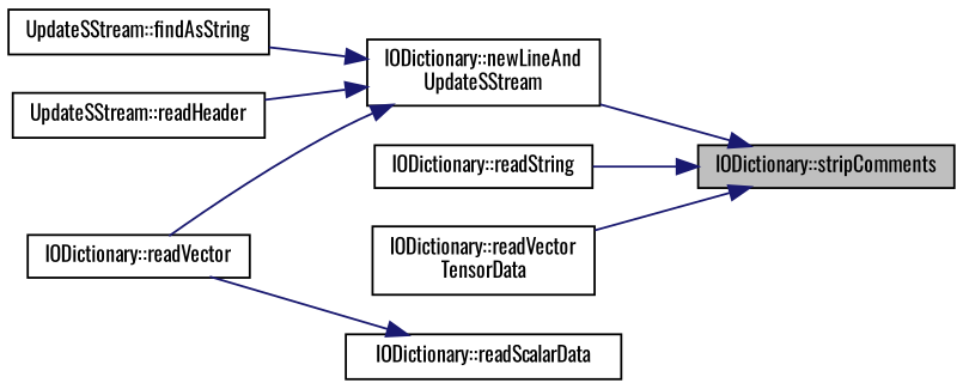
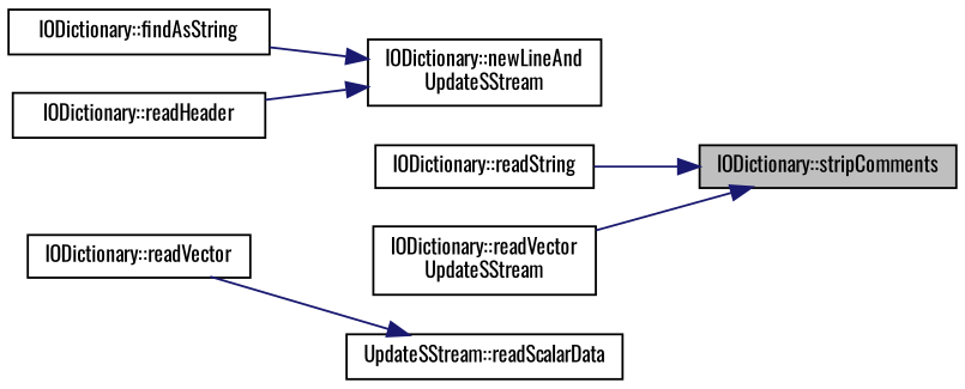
  digraph {
    fontname=Oswald
    rankdir=RL
    node [color=black fillcolor=white fontname=Oswald fontsize=10 shape=record style=filled]
    edge [color=midnightblue dir=back fontname=Oswald fontsize=10 labelfontname=Helvetica labelfontsize=10 style=solid]
    n1 [fillcolor=grey75 fontcolor=black height=0.2 label="IODictionary::stripComments" width=0.4]
    n2 [height=0.2 label="IODictionary::newLineAnd\lUpdateSStream" width=0.4]
    n3 [height=0.2 label="IODictionary::readString" width=0.4]
-   n4 [height=0.2 label="IODictionary::readVector\lTensorData" width=0.4]
-   n5 [height=0.2 label="UpdateSStream::findAsString" width=0.4]
+   n4 [height=0.2 label="IODictionary::readVector\lUpdateSStream" width=0.4]
+   n5 [height=0.2 label="IODictionary::findAsString" width=0.4]
    n6 [height=0.2 label="IODictionary::readVector" width=0.4]
-   n7 [height=0.2 label="UpdateSStream::readHeader" width=0.4]
-   n8 [height=0.2 label="IODictionary::readScalarData" width=0.4]
-   n1 -> n2
+   n7 [height=0.2 label="IODictionary::readHeader" width=0.4]
+   n8 [height=0.2 label="UpdateSStream::readScalarData" width=0.4]
    n1 -> n3
    n1 -> n4
    n2 -> n5
-   n2 -> n6
    n2 -> n7
    n8 -> n6
  }
